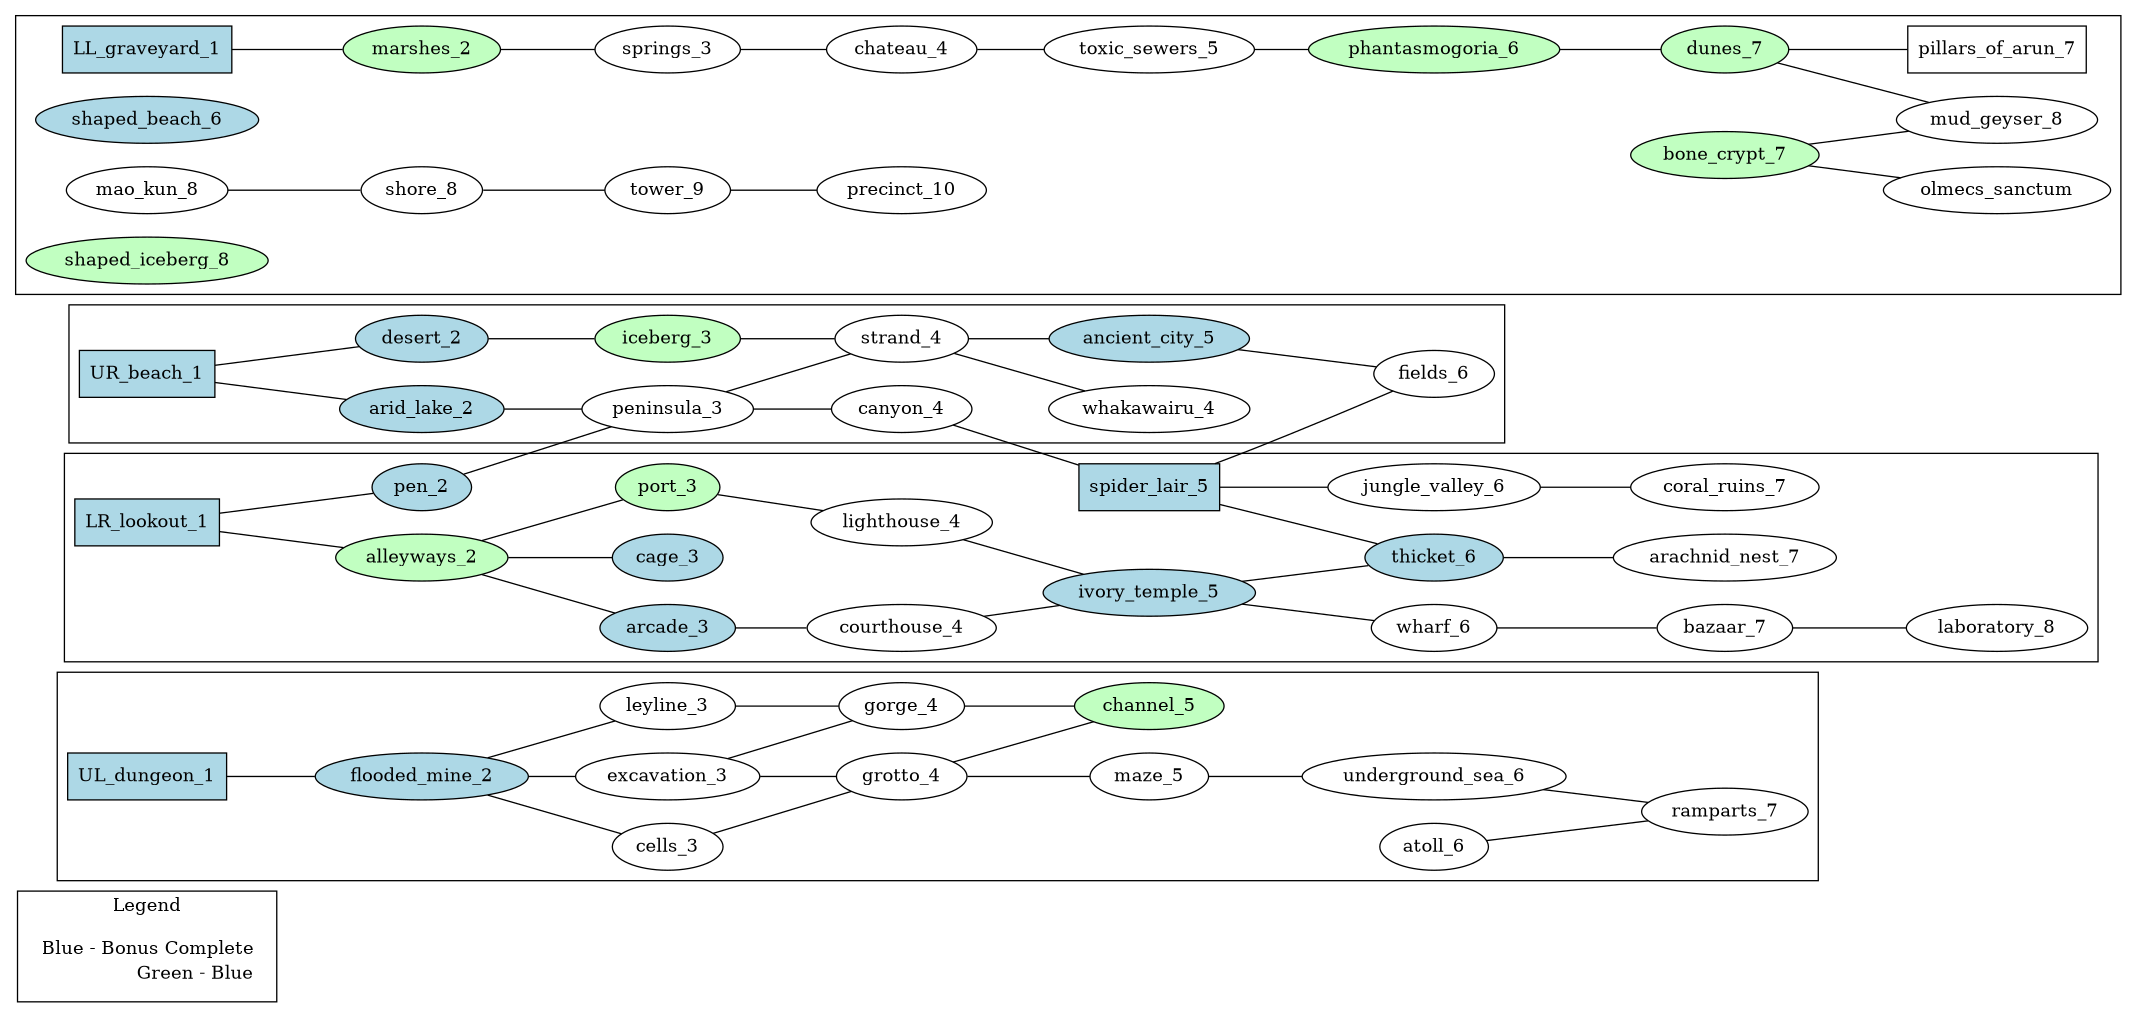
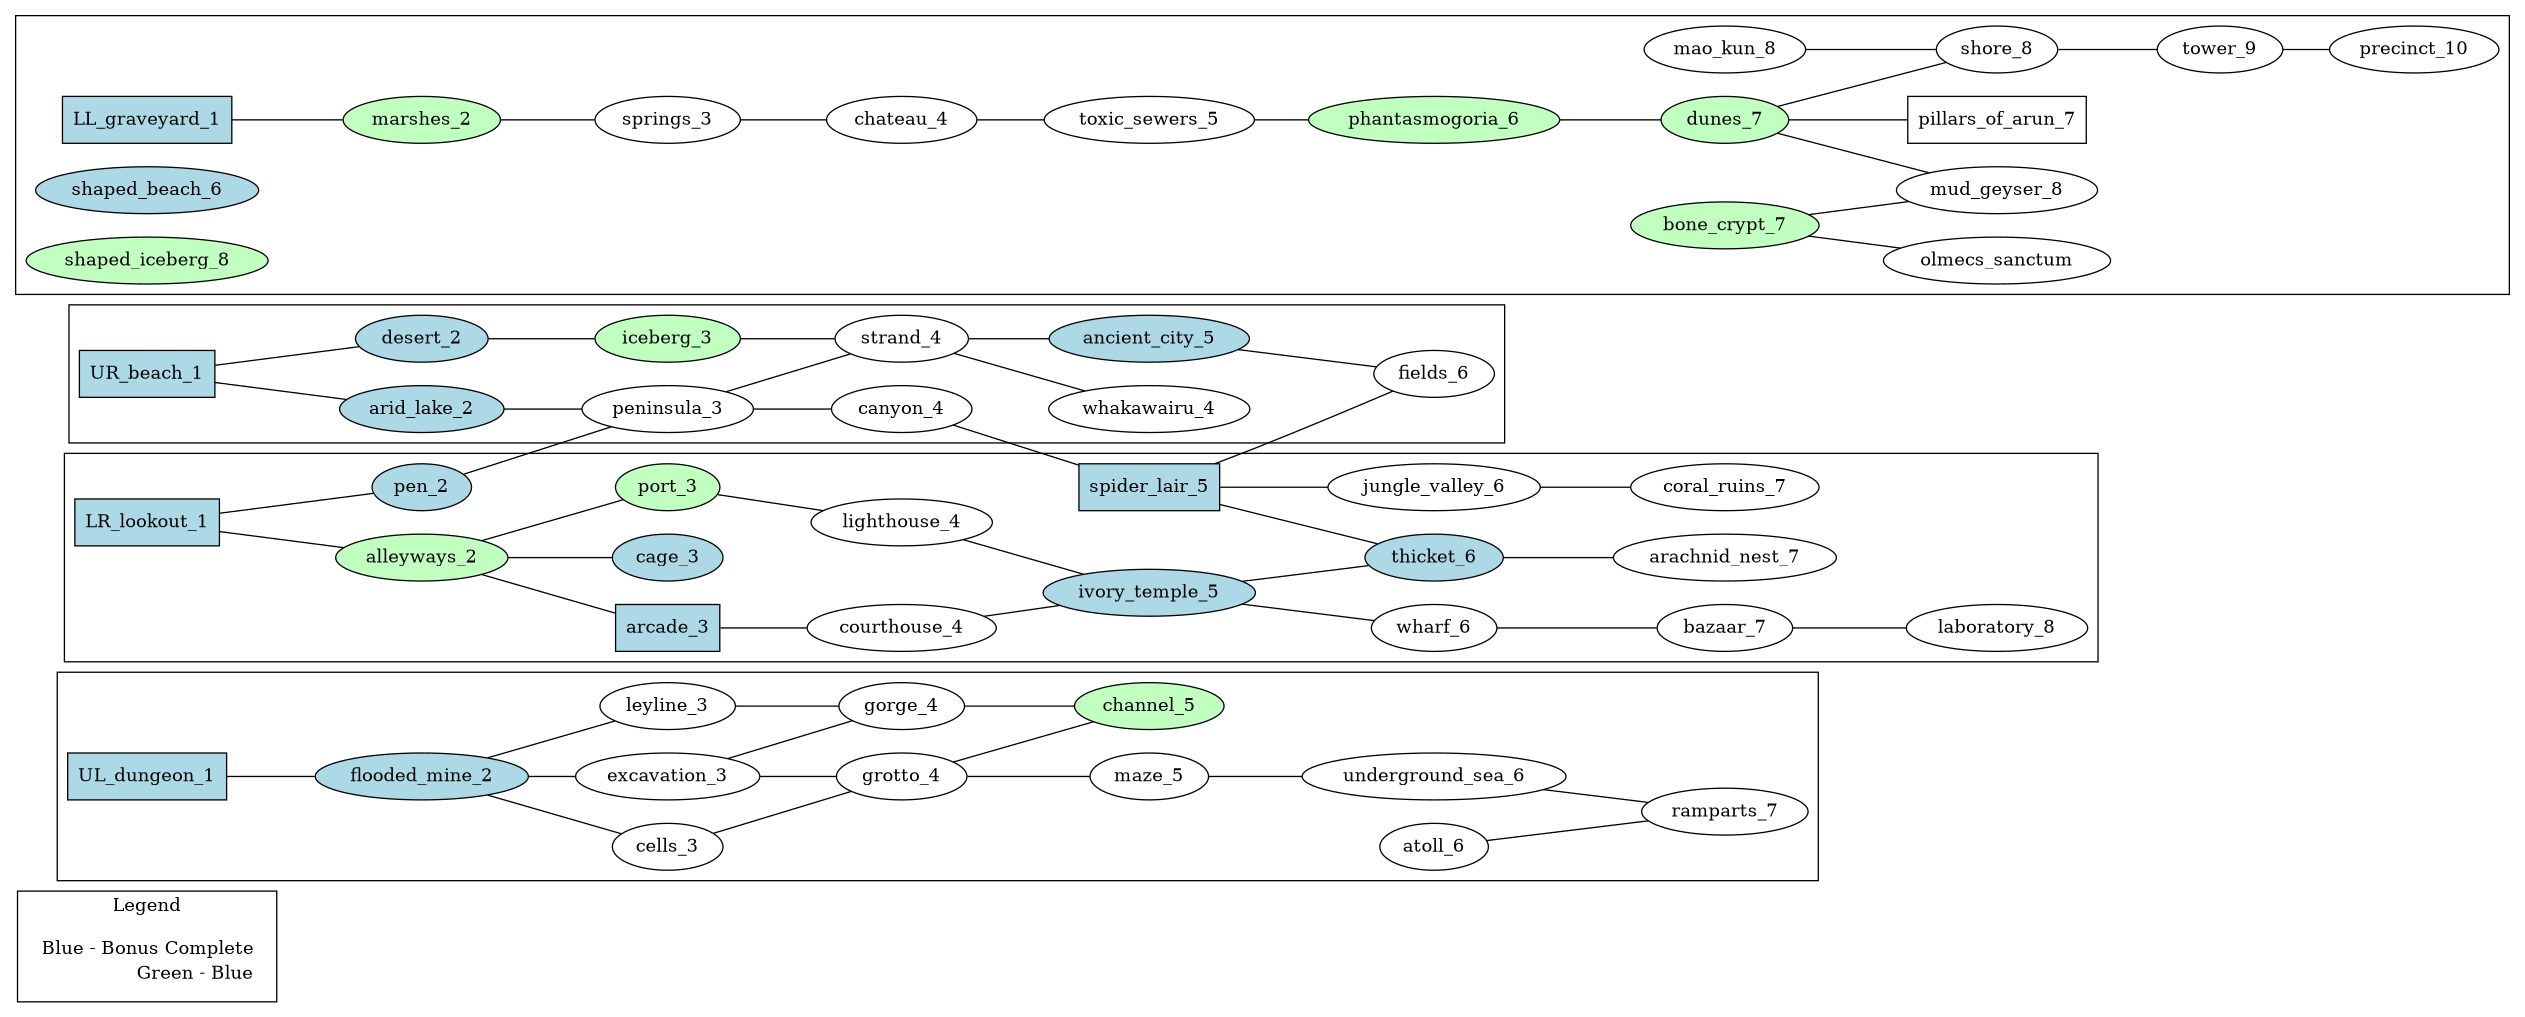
  graph {
    rankdir=LR
    n1 [label=<<table border="0" cellpadding="2" cellspacing="0" cellborder="0">       <tr><td align="right" port="i1">Blue - Bonus Complete</td></tr>       <tr><td align="right" port="i2">Green - Blue</td></tr>       </table>> shape=plaintext]
    UL_dungeon_1 [fillcolor=lightblue shape=box style=filled]
    flooded_mine_2 [fillcolor=lightblue style=filled]
    cells_3
    excavation_3
    leyline_3
    grotto_4
    gorge_4
    channel_5 [fillcolor=darkseagreen1 style=filled]
    maze_5
    underground_sea_6
    atoll_6
    ramparts_7
    UR_beach_1 [fillcolor=lightblue shape=box style=filled]
    arid_lake_2 [fillcolor=lightblue style=filled]
    desert_2 [fillcolor=lightblue style=filled]
    peninsula_3
    iceberg_3 [fillcolor=darkseagreen1 style=filled]
    strand_4
    canyon_4
    whakawairu_4
    ancient_city_5 [fillcolor=lightblue style=filled]
    fields_6
    LL_graveyard_1 [fillcolor=lightblue shape=box style=filled]
    marshes_2 [fillcolor=darkseagreen1 style=filled]
    springs_3
    chateau_4
    toxic_sewers_5
    phantasmogoria_6 [fillcolor=darkseagreen1 style=filled]
    dunes_7 [fillcolor=darkseagreen1 style=filled]
    shaped_beach_6 [fillcolor=lightblue style=filled]
    bone_crypt_7 [fillcolor=darkseagreen1 style=filled]
    mud_geyser_8
    olmecs_sanctum
    pillars_of_arun_7 [shape=box]
    shore_8
    mao_kun_8
    shaped_iceberg_8 [fillcolor=darkseagreen1 style=filled]
    tower_9
    precinct_10
    LR_lookout_1 [fillcolor=lightblue shape=box style=filled]
    alleyways_2 [fillcolor=darkseagreen1 style=filled]
    pen_2 [fillcolor=lightblue style=filled]
-   arcade_3 [fillcolor=lightblue style=filled]
+   arcade_3 [fillcolor=lightblue style=filled shape=box]
    cage_3 [fillcolor=lightblue style=filled]
    port_3 [fillcolor=darkseagreen1 style=filled]
    courthouse_4
    lighthouse_4
    spider_lair_5 [fillcolor=lightblue shape=box style=filled]
    ivory_temple_5 [fillcolor=lightblue style=filled]
    thicket_6 [fillcolor=lightblue style=filled]
    wharf_6
    jungle_valley_6
    coral_ruins_7
    arachnid_nest_7
    bazaar_7
    laboratory_8
    subgraph cluster_1 {
      label=Legend
      n1
    }
    subgraph cluster_2 {
      UL_dungeon_1
      flooded_mine_2
      cells_3
      excavation_3
      leyline_3
      grotto_4
      gorge_4
      channel_5
      maze_5
      underground_sea_6
      atoll_6
      ramparts_7
    }
    subgraph cluster_3 {
      UR_beach_1
      arid_lake_2
      desert_2
      peninsula_3
      iceberg_3
      strand_4
      canyon_4
      whakawairu_4
      ancient_city_5
      fields_6
    }
    subgraph cluster_4 {
      LL_graveyard_1
      marshes_2
      springs_3
      chateau_4
      toxic_sewers_5
      phantasmogoria_6
      dunes_7
      shaped_beach_6
      bone_crypt_7
      mud_geyser_8
      olmecs_sanctum
      pillars_of_arun_7
      shore_8
      mao_kun_8
      shaped_iceberg_8
      tower_9
      precinct_10
    }
    subgraph cluster_5 {
      LR_lookout_1
      alleyways_2
      pen_2
      arcade_3
      cage_3
      port_3
      courthouse_4
      lighthouse_4
      spider_lair_5
      ivory_temple_5
      thicket_6
      wharf_6
      jungle_valley_6
      coral_ruins_7
      arachnid_nest_7
      bazaar_7
      laboratory_8
    }
    UL_dungeon_1 -- flooded_mine_2
    flooded_mine_2 -- cells_3
    flooded_mine_2 -- excavation_3
    flooded_mine_2 -- leyline_3
    cells_3 -- grotto_4
    excavation_3 -- grotto_4
    excavation_3 -- gorge_4
    leyline_3 -- gorge_4
    grotto_4 -- channel_5
    grotto_4 -- maze_5
    gorge_4 -- channel_5
    maze_5 -- underground_sea_6
    underground_sea_6 -- ramparts_7
    atoll_6 -- ramparts_7
    UR_beach_1 -- arid_lake_2
    UR_beach_1 -- desert_2
    arid_lake_2 -- peninsula_3
    desert_2 -- iceberg_3
    peninsula_3 -- strand_4
    peninsula_3 -- canyon_4
    iceberg_3 -- strand_4
    strand_4 -- whakawairu_4
    strand_4 -- ancient_city_5
    canyon_4 -- spider_lair_5
    ancient_city_5 -- fields_6
    LL_graveyard_1 -- marshes_2
    marshes_2 -- springs_3
    springs_3 -- chateau_4
    chateau_4 -- toxic_sewers_5
    toxic_sewers_5 -- phantasmogoria_6
    phantasmogoria_6 -- dunes_7
    dunes_7 -- mud_geyser_8
    dunes_7 -- pillars_of_arun_7
+   dunes_7 -- shore_8
    bone_crypt_7 -- mud_geyser_8
    bone_crypt_7 -- olmecs_sanctum
    shore_8 -- tower_9
    mao_kun_8 -- shore_8
    tower_9 -- precinct_10
    LR_lookout_1 -- alleyways_2
    LR_lookout_1 -- pen_2
    alleyways_2 -- arcade_3
    alleyways_2 -- cage_3
    alleyways_2 -- port_3
    pen_2 -- peninsula_3
    arcade_3 -- courthouse_4
    port_3 -- lighthouse_4
    courthouse_4 -- ivory_temple_5
    lighthouse_4 -- ivory_temple_5
    spider_lair_5 -- fields_6
    spider_lair_5 -- thicket_6
    spider_lair_5 -- jungle_valley_6
    ivory_temple_5 -- thicket_6
    ivory_temple_5 -- wharf_6
    thicket_6 -- arachnid_nest_7
    wharf_6 -- bazaar_7
    jungle_valley_6 -- coral_ruins_7
    bazaar_7 -- laboratory_8
  }
